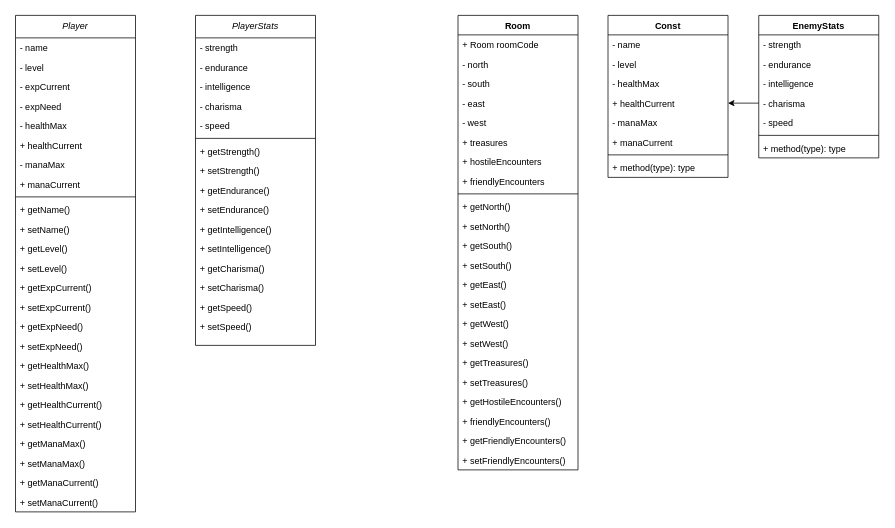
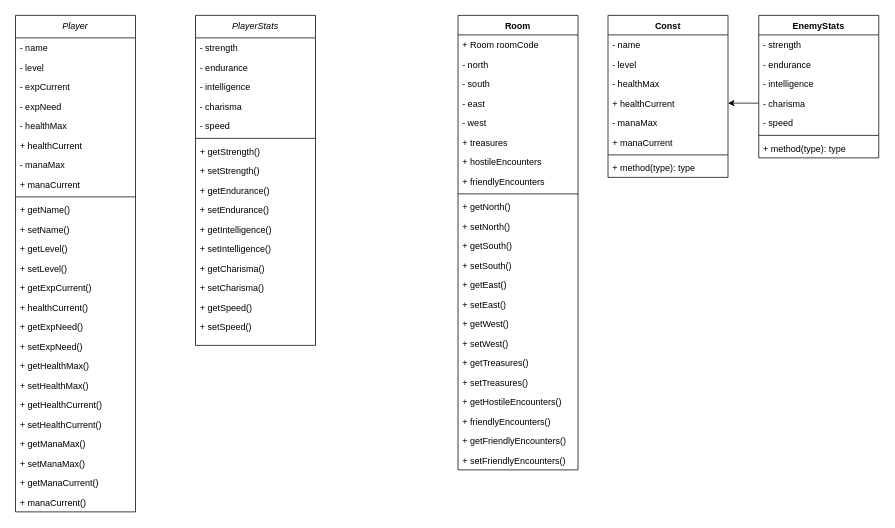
  <mxCell id="0" />
  <mxCell id="1" parent="0" />
  <mxCell id="2" value="Player" style="swimlane;fontStyle=2;align=center;verticalAlign=top;childLayout=stackLayout;horizontal=1;startSize=30;horizontalStack=0;resizeParent=1;resizeLast=0;collapsible=1;marginBottom=0;rounded=0;shadow=0;strokeWidth=1;" parent="1" vertex="1"><mxGeometry x="20" y="20" width="160" height="662" as="geometry"><mxRectangle x="230" y="140" width="160" height="26" as="alternateBounds" /></mxGeometry></mxCell>
  <mxCell id="3" value="- name" style="text;align=left;verticalAlign=top;spacingLeft=4;spacingRight=4;overflow=hidden;rotatable=0;points=[[0,0.5],[1,0.5]];portConstraint=eastwest;shadow=1;" parent="2" vertex="1"><mxGeometry y="30" width="160" height="26" as="geometry" /></mxCell>
  <mxCell id="4" value="- level" style="text;align=left;verticalAlign=top;spacingLeft=4;spacingRight=4;overflow=hidden;rotatable=0;points=[[0,0.5],[1,0.5]];portConstraint=eastwest;shadow=1;" parent="2" vertex="1"><mxGeometry y="56" width="160" height="26" as="geometry" /></mxCell>
  <mxCell id="5" value="- expCurrent" style="text;align=left;verticalAlign=top;spacingLeft=4;spacingRight=4;overflow=hidden;rotatable=0;points=[[0,0.5],[1,0.5]];portConstraint=eastwest;shadow=1;" parent="2" vertex="1"><mxGeometry y="82" width="160" height="26" as="geometry" /></mxCell>
  <mxCell id="6" value="- expNeed" style="text;align=left;verticalAlign=top;spacingLeft=4;spacingRight=4;overflow=hidden;rotatable=0;points=[[0,0.5],[1,0.5]];portConstraint=eastwest;shadow=1;" parent="2" vertex="1"><mxGeometry y="108" width="160" height="26" as="geometry" /></mxCell>
  <mxCell id="7" value="- healthMax" style="text;align=left;verticalAlign=top;spacingLeft=4;spacingRight=4;overflow=hidden;rotatable=0;points=[[0,0.5],[1,0.5]];portConstraint=eastwest;shadow=1;" parent="2" vertex="1"><mxGeometry y="134" width="160" height="26" as="geometry" /></mxCell>
  <mxCell id="8" value="+ healthCurrent" style="text;align=left;verticalAlign=top;spacingLeft=4;spacingRight=4;overflow=hidden;rotatable=0;points=[[0,0.5],[1,0.5]];portConstraint=eastwest;shadow=1;" parent="2" vertex="1"><mxGeometry y="160" width="160" height="26" as="geometry" /></mxCell>
  <mxCell id="9" value="- manaMax" style="text;align=left;verticalAlign=top;spacingLeft=4;spacingRight=4;overflow=hidden;rotatable=0;points=[[0,0.5],[1,0.5]];portConstraint=eastwest;shadow=1;" parent="2" vertex="1"><mxGeometry y="186" width="160" height="26" as="geometry" /></mxCell>
  <mxCell id="10" value="+ manaCurrent" style="text;align=left;verticalAlign=top;spacingLeft=4;spacingRight=4;overflow=hidden;rotatable=0;points=[[0,0.5],[1,0.5]];portConstraint=eastwest;shadow=1;" parent="2" vertex="1"><mxGeometry y="212" width="160" height="26" as="geometry" /></mxCell>
  <mxCell id="11" value="" style="line;html=1;strokeWidth=1;align=left;verticalAlign=middle;spacingTop=-1;spacingLeft=3;spacingRight=3;rotatable=0;labelPosition=right;points=[];portConstraint=eastwest;" parent="2" vertex="1"><mxGeometry y="238" width="160" height="8" as="geometry" /></mxCell>
  <mxCell id="12" value="+ getName()" style="text;align=left;verticalAlign=top;spacingLeft=4;spacingRight=4;overflow=hidden;rotatable=0;points=[[0,0.5],[1,0.5]];portConstraint=eastwest;" parent="2" vertex="1"><mxGeometry y="246" width="160" height="26" as="geometry" /></mxCell>
  <mxCell id="13" value="+ setName()" style="text;align=left;verticalAlign=top;spacingLeft=4;spacingRight=4;overflow=hidden;rotatable=0;points=[[0,0.5],[1,0.5]];portConstraint=eastwest;" parent="2" vertex="1"><mxGeometry y="272" width="160" height="26" as="geometry" /></mxCell>
  <mxCell id="14" value="+ getLevel()" style="text;align=left;verticalAlign=top;spacingLeft=4;spacingRight=4;overflow=hidden;rotatable=0;points=[[0,0.5],[1,0.5]];portConstraint=eastwest;" parent="2" vertex="1"><mxGeometry y="298" width="160" height="26" as="geometry" /></mxCell>
  <mxCell id="15" value="+ setLevel()" style="text;align=left;verticalAlign=top;spacingLeft=4;spacingRight=4;overflow=hidden;rotatable=0;points=[[0,0.5],[1,0.5]];portConstraint=eastwest;" parent="2" vertex="1"><mxGeometry y="324" width="160" height="26" as="geometry" /></mxCell>
  <mxCell id="16" value="+ getExpCurrent()" style="text;align=left;verticalAlign=top;spacingLeft=4;spacingRight=4;overflow=hidden;rotatable=0;points=[[0,0.5],[1,0.5]];portConstraint=eastwest;" parent="2" vertex="1"><mxGeometry y="350" width="160" height="26" as="geometry" /></mxCell>
- <mxCell id="17" value="+ setExpCurrent()" style="text;align=left;verticalAlign=top;spacingLeft=4;spacingRight=4;overflow=hidden;rotatable=0;points=[[0,0.5],[1,0.5]];portConstraint=eastwest;" parent="2" vertex="1"><mxGeometry y="376" width="160" height="26" as="geometry" /></mxCell>
+ <mxCell id="17" value="+ healthCurrent()" style="text;align=left;verticalAlign=top;spacingLeft=4;spacingRight=4;overflow=hidden;rotatable=0;points=[[0,0.5],[1,0.5]];portConstraint=eastwest;" parent="2" vertex="1"><mxGeometry y="376" width="160" height="26" as="geometry" /></mxCell>
  <mxCell id="18" value="+ getExpNeed()" style="text;align=left;verticalAlign=top;spacingLeft=4;spacingRight=4;overflow=hidden;rotatable=0;points=[[0,0.5],[1,0.5]];portConstraint=eastwest;" parent="2" vertex="1"><mxGeometry y="402" width="160" height="26" as="geometry" /></mxCell>
  <mxCell id="19" value="+ setExpNeed()" style="text;align=left;verticalAlign=top;spacingLeft=4;spacingRight=4;overflow=hidden;rotatable=0;points=[[0,0.5],[1,0.5]];portConstraint=eastwest;" parent="2" vertex="1"><mxGeometry y="428" width="160" height="26" as="geometry" /></mxCell>
  <mxCell id="20" value="+ getHealthMax()" style="text;align=left;verticalAlign=top;spacingLeft=4;spacingRight=4;overflow=hidden;rotatable=0;points=[[0,0.5],[1,0.5]];portConstraint=eastwest;" parent="2" vertex="1"><mxGeometry y="454" width="160" height="26" as="geometry" /></mxCell>
  <mxCell id="21" value="+ setHealthMax()" style="text;align=left;verticalAlign=top;spacingLeft=4;spacingRight=4;overflow=hidden;rotatable=0;points=[[0,0.5],[1,0.5]];portConstraint=eastwest;" parent="2" vertex="1"><mxGeometry y="480" width="160" height="26" as="geometry" /></mxCell>
  <mxCell id="22" value="+ getHealthCurrent()" style="text;align=left;verticalAlign=top;spacingLeft=4;spacingRight=4;overflow=hidden;rotatable=0;points=[[0,0.5],[1,0.5]];portConstraint=eastwest;" parent="2" vertex="1"><mxGeometry y="506" width="160" height="26" as="geometry" /></mxCell>
  <mxCell id="23" value="+ setHealthCurrent()" style="text;align=left;verticalAlign=top;spacingLeft=4;spacingRight=4;overflow=hidden;rotatable=0;points=[[0,0.5],[1,0.5]];portConstraint=eastwest;" parent="2" vertex="1"><mxGeometry y="532" width="160" height="26" as="geometry" /></mxCell>
  <mxCell id="24" value="+ getManaMax()" style="text;align=left;verticalAlign=top;spacingLeft=4;spacingRight=4;overflow=hidden;rotatable=0;points=[[0,0.5],[1,0.5]];portConstraint=eastwest;" parent="2" vertex="1"><mxGeometry y="558" width="160" height="26" as="geometry" /></mxCell>
  <mxCell id="25" value="+ setManaMax()" style="text;align=left;verticalAlign=top;spacingLeft=4;spacingRight=4;overflow=hidden;rotatable=0;points=[[0,0.5],[1,0.5]];portConstraint=eastwest;" parent="2" vertex="1"><mxGeometry y="584" width="160" height="26" as="geometry" /></mxCell>
  <mxCell id="26" value="+ getManaCurrent()" style="text;align=left;verticalAlign=top;spacingLeft=4;spacingRight=4;overflow=hidden;rotatable=0;points=[[0,0.5],[1,0.5]];portConstraint=eastwest;" parent="2" vertex="1"><mxGeometry y="610" width="160" height="26" as="geometry" /></mxCell>
- <mxCell id="27" value="+ setManaCurrent()" style="text;align=left;verticalAlign=top;spacingLeft=4;spacingRight=4;overflow=hidden;rotatable=0;points=[[0,0.5],[1,0.5]];portConstraint=eastwest;" parent="2" vertex="1"><mxGeometry y="636" width="160" height="26" as="geometry" /></mxCell>
+ <mxCell id="27" value="+ manaCurrent()" style="text;align=left;verticalAlign=top;spacingLeft=4;spacingRight=4;overflow=hidden;rotatable=0;points=[[0,0.5],[1,0.5]];portConstraint=eastwest;" parent="2" vertex="1"><mxGeometry y="636" width="160" height="26" as="geometry" /></mxCell>
  <mxCell id="28" value="PlayerStats" style="swimlane;fontStyle=2;align=center;verticalAlign=top;childLayout=stackLayout;horizontal=1;startSize=30;horizontalStack=0;resizeParent=1;resizeLast=0;collapsible=1;marginBottom=0;rounded=0;shadow=0;strokeWidth=1;" parent="1" vertex="1"><mxGeometry x="260" y="20" width="160" height="440" as="geometry"><mxRectangle x="230" y="140" width="160" height="26" as="alternateBounds" /></mxGeometry></mxCell>
  <mxCell id="29" value="- strength" style="text;align=left;verticalAlign=top;spacingLeft=4;spacingRight=4;overflow=hidden;rotatable=0;points=[[0,0.5],[1,0.5]];portConstraint=eastwest;shadow=1;" parent="28" vertex="1"><mxGeometry y="30" width="160" height="26" as="geometry" /></mxCell>
  <mxCell id="30" value="- endurance" style="text;align=left;verticalAlign=top;spacingLeft=4;spacingRight=4;overflow=hidden;rotatable=0;points=[[0,0.5],[1,0.5]];portConstraint=eastwest;shadow=1;" parent="28" vertex="1"><mxGeometry y="56" width="160" height="26" as="geometry" /></mxCell>
  <mxCell id="31" value="- intelligence" style="text;align=left;verticalAlign=top;spacingLeft=4;spacingRight=4;overflow=hidden;rotatable=0;points=[[0,0.5],[1,0.5]];portConstraint=eastwest;shadow=1;" parent="28" vertex="1"><mxGeometry y="82" width="160" height="26" as="geometry" /></mxCell>
  <mxCell id="32" value="- charisma" style="text;align=left;verticalAlign=top;spacingLeft=4;spacingRight=4;overflow=hidden;rotatable=0;points=[[0,0.5],[1,0.5]];portConstraint=eastwest;shadow=1;" parent="28" vertex="1"><mxGeometry y="108" width="160" height="26" as="geometry" /></mxCell>
  <mxCell id="33" value="- speed" style="text;align=left;verticalAlign=top;spacingLeft=4;spacingRight=4;overflow=hidden;rotatable=0;points=[[0,0.5],[1,0.5]];portConstraint=eastwest;shadow=1;" parent="28" vertex="1"><mxGeometry y="134" width="160" height="26" as="geometry" /></mxCell>
  <mxCell id="34" value="" style="line;html=1;strokeWidth=1;align=left;verticalAlign=middle;spacingTop=-1;spacingLeft=3;spacingRight=3;rotatable=0;labelPosition=right;points=[];portConstraint=eastwest;" parent="28" vertex="1"><mxGeometry y="160" width="160" height="8" as="geometry" /></mxCell>
  <mxCell id="35" value="+ getStrength()" style="text;align=left;verticalAlign=top;spacingLeft=4;spacingRight=4;overflow=hidden;rotatable=0;points=[[0,0.5],[1,0.5]];portConstraint=eastwest;" parent="28" vertex="1"><mxGeometry y="168" width="160" height="26" as="geometry" /></mxCell>
  <mxCell id="36" value="+ setStrength()" style="text;align=left;verticalAlign=top;spacingLeft=4;spacingRight=4;overflow=hidden;rotatable=0;points=[[0,0.5],[1,0.5]];portConstraint=eastwest;" parent="28" vertex="1"><mxGeometry y="194" width="160" height="26" as="geometry" /></mxCell>
  <mxCell id="37" value="+ getEndurance()" style="text;align=left;verticalAlign=top;spacingLeft=4;spacingRight=4;overflow=hidden;rotatable=0;points=[[0,0.5],[1,0.5]];portConstraint=eastwest;" parent="28" vertex="1"><mxGeometry y="220" width="160" height="26" as="geometry" /></mxCell>
  <mxCell id="38" value="+ setEndurance()" style="text;align=left;verticalAlign=top;spacingLeft=4;spacingRight=4;overflow=hidden;rotatable=0;points=[[0,0.5],[1,0.5]];portConstraint=eastwest;" parent="28" vertex="1"><mxGeometry y="246" width="160" height="26" as="geometry" /></mxCell>
  <mxCell id="39" value="+ getIntelligence()" style="text;align=left;verticalAlign=top;spacingLeft=4;spacingRight=4;overflow=hidden;rotatable=0;points=[[0,0.5],[1,0.5]];portConstraint=eastwest;" parent="28" vertex="1"><mxGeometry y="272" width="160" height="26" as="geometry" /></mxCell>
  <mxCell id="40" value="+ setIntelligence()" style="text;align=left;verticalAlign=top;spacingLeft=4;spacingRight=4;overflow=hidden;rotatable=0;points=[[0,0.5],[1,0.5]];portConstraint=eastwest;" parent="28" vertex="1"><mxGeometry y="298" width="160" height="26" as="geometry" /></mxCell>
  <mxCell id="41" value="+ getCharisma()" style="text;align=left;verticalAlign=top;spacingLeft=4;spacingRight=4;overflow=hidden;rotatable=0;points=[[0,0.5],[1,0.5]];portConstraint=eastwest;" parent="28" vertex="1"><mxGeometry y="324" width="160" height="26" as="geometry" /></mxCell>
  <mxCell id="42" value="+ setCharisma()" style="text;align=left;verticalAlign=top;spacingLeft=4;spacingRight=4;overflow=hidden;rotatable=0;points=[[0,0.5],[1,0.5]];portConstraint=eastwest;" parent="28" vertex="1"><mxGeometry y="350" width="160" height="26" as="geometry" /></mxCell>
  <mxCell id="43" value="+ getSpeed()" style="text;align=left;verticalAlign=top;spacingLeft=4;spacingRight=4;overflow=hidden;rotatable=0;points=[[0,0.5],[1,0.5]];portConstraint=eastwest;" parent="28" vertex="1"><mxGeometry y="376" width="160" height="26" as="geometry" /></mxCell>
  <mxCell id="44" value="+ setSpeed()" style="text;align=left;verticalAlign=top;spacingLeft=4;spacingRight=4;overflow=hidden;rotatable=0;points=[[0,0.5],[1,0.5]];portConstraint=eastwest;" parent="28" vertex="1"><mxGeometry y="402" width="160" height="26" as="geometry" /></mxCell>
  <mxCell id="45" value="Room" style="swimlane;fontStyle=1;align=center;verticalAlign=top;childLayout=stackLayout;horizontal=1;startSize=26;horizontalStack=0;resizeParent=1;resizeParentMax=0;resizeLast=0;collapsible=1;marginBottom=0;" vertex="1" parent="1"><mxGeometry x="610" y="20" width="160" height="606" as="geometry" /></mxCell>
  <mxCell id="46" value="+ Room roomCode" style="text;strokeColor=none;fillColor=none;align=left;verticalAlign=top;spacingLeft=4;spacingRight=4;overflow=hidden;rotatable=0;points=[[0,0.5],[1,0.5]];portConstraint=eastwest;" vertex="1" parent="45"><mxGeometry y="26" width="160" height="26" as="geometry" /></mxCell>
  <mxCell id="47" value="- north" style="text;strokeColor=none;fillColor=none;align=left;verticalAlign=top;spacingLeft=4;spacingRight=4;overflow=hidden;rotatable=0;points=[[0,0.5],[1,0.5]];portConstraint=eastwest;" vertex="1" parent="45"><mxGeometry y="52" width="160" height="26" as="geometry" /></mxCell>
  <mxCell id="48" value="- south" style="text;strokeColor=none;fillColor=none;align=left;verticalAlign=top;spacingLeft=4;spacingRight=4;overflow=hidden;rotatable=0;points=[[0,0.5],[1,0.5]];portConstraint=eastwest;" vertex="1" parent="45"><mxGeometry y="78" width="160" height="26" as="geometry" /></mxCell>
  <mxCell id="49" value="- east" style="text;strokeColor=none;fillColor=none;align=left;verticalAlign=top;spacingLeft=4;spacingRight=4;overflow=hidden;rotatable=0;points=[[0,0.5],[1,0.5]];portConstraint=eastwest;" vertex="1" parent="45"><mxGeometry y="104" width="160" height="26" as="geometry" /></mxCell>
  <mxCell id="50" value="- west" style="text;strokeColor=none;fillColor=none;align=left;verticalAlign=top;spacingLeft=4;spacingRight=4;overflow=hidden;rotatable=0;points=[[0,0.5],[1,0.5]];portConstraint=eastwest;" vertex="1" parent="45"><mxGeometry y="130" width="160" height="26" as="geometry" /></mxCell>
  <mxCell id="51" value="+ treasures" style="text;strokeColor=none;fillColor=none;align=left;verticalAlign=top;spacingLeft=4;spacingRight=4;overflow=hidden;rotatable=0;points=[[0,0.5],[1,0.5]];portConstraint=eastwest;" vertex="1" parent="45"><mxGeometry y="156" width="160" height="26" as="geometry" /></mxCell>
  <mxCell id="52" value="+ hostileEncounters" style="text;strokeColor=none;fillColor=none;align=left;verticalAlign=top;spacingLeft=4;spacingRight=4;overflow=hidden;rotatable=0;points=[[0,0.5],[1,0.5]];portConstraint=eastwest;" vertex="1" parent="45"><mxGeometry y="182" width="160" height="26" as="geometry" /></mxCell>
  <mxCell id="53" value="+ friendlyEncounters" style="text;strokeColor=none;fillColor=none;align=left;verticalAlign=top;spacingLeft=4;spacingRight=4;overflow=hidden;rotatable=0;points=[[0,0.5],[1,0.5]];portConstraint=eastwest;" vertex="1" parent="45"><mxGeometry y="208" width="160" height="26" as="geometry" /></mxCell>
  <mxCell id="54" value="" style="line;strokeWidth=1;fillColor=none;align=left;verticalAlign=middle;spacingTop=-1;spacingLeft=3;spacingRight=3;rotatable=0;labelPosition=right;points=[];portConstraint=eastwest;" vertex="1" parent="45"><mxGeometry y="234" width="160" height="8" as="geometry" /></mxCell>
  <mxCell id="55" value="+ getNorth()" style="text;strokeColor=none;fillColor=none;align=left;verticalAlign=top;spacingLeft=4;spacingRight=4;overflow=hidden;rotatable=0;points=[[0,0.5],[1,0.5]];portConstraint=eastwest;" vertex="1" parent="45"><mxGeometry y="242" width="160" height="26" as="geometry" /></mxCell>
  <mxCell id="56" value="+ setNorth()" style="text;strokeColor=none;fillColor=none;align=left;verticalAlign=top;spacingLeft=4;spacingRight=4;overflow=hidden;rotatable=0;points=[[0,0.5],[1,0.5]];portConstraint=eastwest;" vertex="1" parent="45"><mxGeometry y="268" width="160" height="26" as="geometry" /></mxCell>
  <mxCell id="57" value="+ getSouth()" style="text;strokeColor=none;fillColor=none;align=left;verticalAlign=top;spacingLeft=4;spacingRight=4;overflow=hidden;rotatable=0;points=[[0,0.5],[1,0.5]];portConstraint=eastwest;" vertex="1" parent="45"><mxGeometry y="294" width="160" height="26" as="geometry" /></mxCell>
  <mxCell id="58" value="+ setSouth()" style="text;strokeColor=none;fillColor=none;align=left;verticalAlign=top;spacingLeft=4;spacingRight=4;overflow=hidden;rotatable=0;points=[[0,0.5],[1,0.5]];portConstraint=eastwest;" vertex="1" parent="45"><mxGeometry y="320" width="160" height="26" as="geometry" /></mxCell>
  <mxCell id="59" value="+ getEast()" style="text;strokeColor=none;fillColor=none;align=left;verticalAlign=top;spacingLeft=4;spacingRight=4;overflow=hidden;rotatable=0;points=[[0,0.5],[1,0.5]];portConstraint=eastwest;" vertex="1" parent="45"><mxGeometry y="346" width="160" height="26" as="geometry" /></mxCell>
  <mxCell id="60" value="+ setEast()" style="text;strokeColor=none;fillColor=none;align=left;verticalAlign=top;spacingLeft=4;spacingRight=4;overflow=hidden;rotatable=0;points=[[0,0.5],[1,0.5]];portConstraint=eastwest;" vertex="1" parent="45"><mxGeometry y="372" width="160" height="26" as="geometry" /></mxCell>
  <mxCell id="61" value="+ getWest()" style="text;strokeColor=none;fillColor=none;align=left;verticalAlign=top;spacingLeft=4;spacingRight=4;overflow=hidden;rotatable=0;points=[[0,0.5],[1,0.5]];portConstraint=eastwest;" vertex="1" parent="45"><mxGeometry y="398" width="160" height="26" as="geometry" /></mxCell>
  <mxCell id="62" value="+ setWest()" style="text;strokeColor=none;fillColor=none;align=left;verticalAlign=top;spacingLeft=4;spacingRight=4;overflow=hidden;rotatable=0;points=[[0,0.5],[1,0.5]];portConstraint=eastwest;" vertex="1" parent="45"><mxGeometry y="424" width="160" height="26" as="geometry" /></mxCell>
  <mxCell id="63" value="+ getTreasures()" style="text;strokeColor=none;fillColor=none;align=left;verticalAlign=top;spacingLeft=4;spacingRight=4;overflow=hidden;rotatable=0;points=[[0,0.5],[1,0.5]];portConstraint=eastwest;" vertex="1" parent="45"><mxGeometry y="450" width="160" height="26" as="geometry" /></mxCell>
  <mxCell id="64" value="+ setTreasures()" style="text;strokeColor=none;fillColor=none;align=left;verticalAlign=top;spacingLeft=4;spacingRight=4;overflow=hidden;rotatable=0;points=[[0,0.5],[1,0.5]];portConstraint=eastwest;" vertex="1" parent="45"><mxGeometry y="476" width="160" height="26" as="geometry" /></mxCell>
  <mxCell id="65" value="+ getHostileEncounters()" style="text;strokeColor=none;fillColor=none;align=left;verticalAlign=top;spacingLeft=4;spacingRight=4;overflow=hidden;rotatable=0;points=[[0,0.5],[1,0.5]];portConstraint=eastwest;" vertex="1" parent="45"><mxGeometry y="502" width="160" height="26" as="geometry" /></mxCell>
  <mxCell id="66" value="+ friendlyEncounters()" style="text;strokeColor=none;fillColor=none;align=left;verticalAlign=top;spacingLeft=4;spacingRight=4;overflow=hidden;rotatable=0;points=[[0,0.5],[1,0.5]];portConstraint=eastwest;" vertex="1" parent="45"><mxGeometry y="528" width="160" height="26" as="geometry" /></mxCell>
  <mxCell id="67" value="+ getFriendlyEncounters()" style="text;strokeColor=none;fillColor=none;align=left;verticalAlign=top;spacingLeft=4;spacingRight=4;overflow=hidden;rotatable=0;points=[[0,0.5],[1,0.5]];portConstraint=eastwest;" vertex="1" parent="45"><mxGeometry y="554" width="160" height="26" as="geometry" /></mxCell>
  <mxCell id="68" value="+ setFriendlyEncounters()" style="text;strokeColor=none;fillColor=none;align=left;verticalAlign=top;spacingLeft=4;spacingRight=4;overflow=hidden;rotatable=0;points=[[0,0.5],[1,0.5]];portConstraint=eastwest;" vertex="1" parent="45"><mxGeometry y="580" width="160" height="26" as="geometry" /></mxCell>
  <mxCell id="69" value="Const" style="swimlane;fontStyle=1;align=center;verticalAlign=top;childLayout=stackLayout;horizontal=1;startSize=26;horizontalStack=0;resizeParent=1;resizeParentMax=0;resizeLast=0;collapsible=1;marginBottom=0;" vertex="1" parent="1"><mxGeometry x="810" y="20" width="160" height="216" as="geometry" /></mxCell>
  <mxCell id="70" value="- name" style="text;strokeColor=none;fillColor=none;align=left;verticalAlign=top;spacingLeft=4;spacingRight=4;overflow=hidden;rotatable=0;points=[[0,0.5],[1,0.5]];portConstraint=eastwest;" vertex="1" parent="69"><mxGeometry y="26" width="160" height="26" as="geometry" /></mxCell>
  <mxCell id="71" value="- level" style="text;strokeColor=none;fillColor=none;align=left;verticalAlign=top;spacingLeft=4;spacingRight=4;overflow=hidden;rotatable=0;points=[[0,0.5],[1,0.5]];portConstraint=eastwest;" vertex="1" parent="69"><mxGeometry y="52" width="160" height="26" as="geometry" /></mxCell>
  <mxCell id="72" value="- healthMax" style="text;strokeColor=none;fillColor=none;align=left;verticalAlign=top;spacingLeft=4;spacingRight=4;overflow=hidden;rotatable=0;points=[[0,0.5],[1,0.5]];portConstraint=eastwest;" vertex="1" parent="69"><mxGeometry y="78" width="160" height="26" as="geometry" /></mxCell>
  <mxCell id="73" value="+ healthCurrent" style="text;strokeColor=none;fillColor=none;align=left;verticalAlign=top;spacingLeft=4;spacingRight=4;overflow=hidden;rotatable=0;points=[[0,0.5],[1,0.5]];portConstraint=eastwest;" vertex="1" parent="69"><mxGeometry y="104" width="160" height="26" as="geometry" /></mxCell>
  <mxCell id="74" value="- manaMax" style="text;strokeColor=none;fillColor=none;align=left;verticalAlign=top;spacingLeft=4;spacingRight=4;overflow=hidden;rotatable=0;points=[[0,0.5],[1,0.5]];portConstraint=eastwest;" vertex="1" parent="69"><mxGeometry y="130" width="160" height="26" as="geometry" /></mxCell>
  <mxCell id="75" value="+ manaCurrent" style="text;strokeColor=none;fillColor=none;align=left;verticalAlign=top;spacingLeft=4;spacingRight=4;overflow=hidden;rotatable=0;points=[[0,0.5],[1,0.5]];portConstraint=eastwest;" vertex="1" parent="69"><mxGeometry y="156" width="160" height="26" as="geometry" /></mxCell>
  <mxCell id="76" value="" style="line;strokeWidth=1;fillColor=none;align=left;verticalAlign=middle;spacingTop=-1;spacingLeft=3;spacingRight=3;rotatable=0;labelPosition=right;points=[];portConstraint=eastwest;" vertex="1" parent="69"><mxGeometry y="182" width="160" height="8" as="geometry" /></mxCell>
  <mxCell id="77" value="+ method(type): type" style="text;strokeColor=none;fillColor=none;align=left;verticalAlign=top;spacingLeft=4;spacingRight=4;overflow=hidden;rotatable=0;points=[[0,0.5],[1,0.5]];portConstraint=eastwest;" vertex="1" parent="69"><mxGeometry y="190" width="160" height="26" as="geometry" /></mxCell>
  <mxCell id="78" value="EnemyStats" style="swimlane;fontStyle=1;align=center;verticalAlign=top;childLayout=stackLayout;horizontal=1;startSize=26;horizontalStack=0;resizeParent=1;resizeParentMax=0;resizeLast=0;collapsible=1;marginBottom=0;" vertex="1" parent="1"><mxGeometry x="1011" y="20" width="160" height="190" as="geometry" /></mxCell>
  <mxCell id="79" value="- strength" style="text;strokeColor=none;fillColor=none;align=left;verticalAlign=top;spacingLeft=4;spacingRight=4;overflow=hidden;rotatable=0;points=[[0,0.5],[1,0.5]];portConstraint=eastwest;" vertex="1" parent="78"><mxGeometry y="26" width="160" height="26" as="geometry" /></mxCell>
  <mxCell id="80" value="- endurance" style="text;strokeColor=none;fillColor=none;align=left;verticalAlign=top;spacingLeft=4;spacingRight=4;overflow=hidden;rotatable=0;points=[[0,0.5],[1,0.5]];portConstraint=eastwest;" vertex="1" parent="78"><mxGeometry y="52" width="160" height="26" as="geometry" /></mxCell>
  <mxCell id="81" value="- intelligence" style="text;strokeColor=none;fillColor=none;align=left;verticalAlign=top;spacingLeft=4;spacingRight=4;overflow=hidden;rotatable=0;points=[[0,0.5],[1,0.5]];portConstraint=eastwest;" vertex="1" parent="78"><mxGeometry y="78" width="160" height="26" as="geometry" /></mxCell>
  <mxCell id="82" value="- charisma" style="text;strokeColor=none;fillColor=none;align=left;verticalAlign=top;spacingLeft=4;spacingRight=4;overflow=hidden;rotatable=0;points=[[0,0.5],[1,0.5]];portConstraint=eastwest;" vertex="1" parent="78"><mxGeometry y="104" width="160" height="26" as="geometry" /></mxCell>
  <mxCell id="83" value="- speed" style="text;strokeColor=none;fillColor=none;align=left;verticalAlign=top;spacingLeft=4;spacingRight=4;overflow=hidden;rotatable=0;points=[[0,0.5],[1,0.5]];portConstraint=eastwest;" vertex="1" parent="78"><mxGeometry y="130" width="160" height="26" as="geometry" /></mxCell>
  <mxCell id="84" value="" style="line;strokeWidth=1;fillColor=none;align=left;verticalAlign=middle;spacingTop=-1;spacingLeft=3;spacingRight=3;rotatable=0;labelPosition=right;points=[];portConstraint=eastwest;" vertex="1" parent="78"><mxGeometry y="156" width="160" height="8" as="geometry" /></mxCell>
  <mxCell id="85" value="+ method(type): type" style="text;strokeColor=none;fillColor=none;align=left;verticalAlign=top;spacingLeft=4;spacingRight=4;overflow=hidden;rotatable=0;points=[[0,0.5],[1,0.5]];portConstraint=eastwest;" vertex="1" parent="78"><mxGeometry y="164" width="160" height="26" as="geometry" /></mxCell>
  <mxCell id="86" value="" style="endArrow=classic;html=1;entryX=1;entryY=0.5;entryDx=0;entryDy=0;exitX=0;exitY=0.5;exitDx=0;exitDy=0;" edge="1" parent="1" source="82" target="73"><mxGeometry width="50" height="50" relative="1" as="geometry"><mxPoint x="1000" y="130" as="sourcePoint" /><mxPoint x="1040" y="140" as="targetPoint" /></mxGeometry></mxCell>
